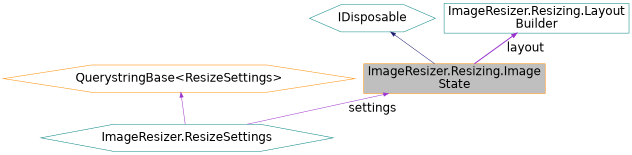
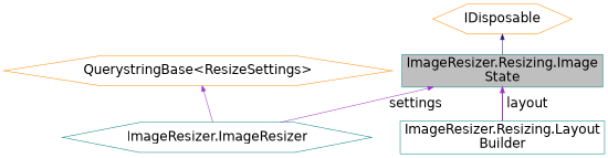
  digraph {
    node [color=teal fillcolor=white fontname=Helvetica fontsize=24 shape=hexagon style=filled]
    edge [color=darkorchid3 dir=back fontname=Helvetica fontsize=24 labelfontname=Helvetica labelfontsize=24 style=solid]
-   n1 [color=darkorange fillcolor=grey75 fontcolor=black height=0.2 label="ImageResizer.Resizing.Image\lState" shape=box width=0.4]
-   n2 [height=0.2 label="ImageResizer.ResizeSettings" width=0.4]
-   n3 [height=0.2 label=IDisposable width=0.4]
+   n1 [fillcolor=grey75 fontcolor=black height=0.2 label="ImageResizer.Resizing.Image\lState" shape=box width=0.4]
+   n2 [height=0.2 label="ImageResizer.ImageResizer" width=0.4]
+   n3 [color=darkorange height=0.2 label=IDisposable width=0.4]
    n4 [height=0.2 label="ImageResizer.Resizing.Layout\lBuilder" shape=box width=0.4]
    n5 [color=darkorange height=0.2 label="QuerystringBase\<ResizeSettings\>" width=0.4]
    n1 -> n2 [label=" settings"]
    n3 -> n1 [color=midnightblue]
-   n4 -> n1 [label=" layout" style=bold]
+   n1 -> n4 [label=" layout" style=bold]
    n5 -> n2
  }
